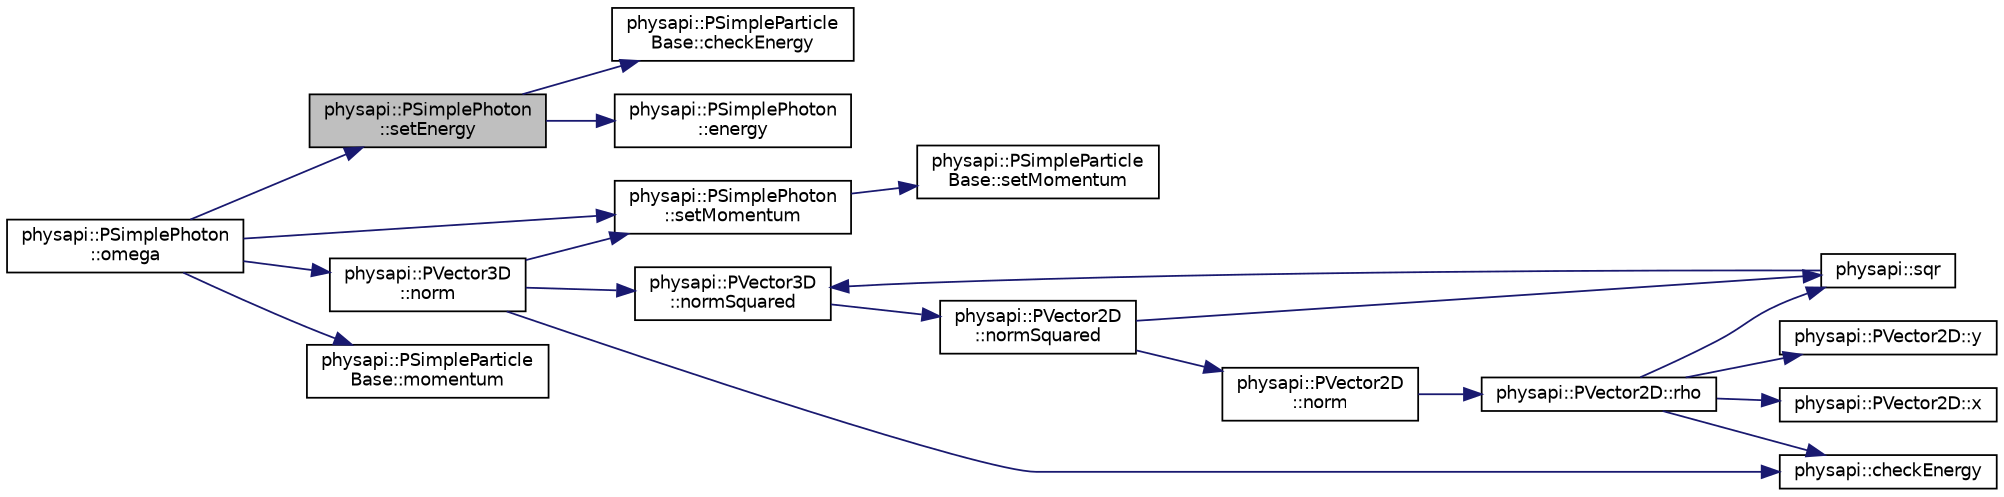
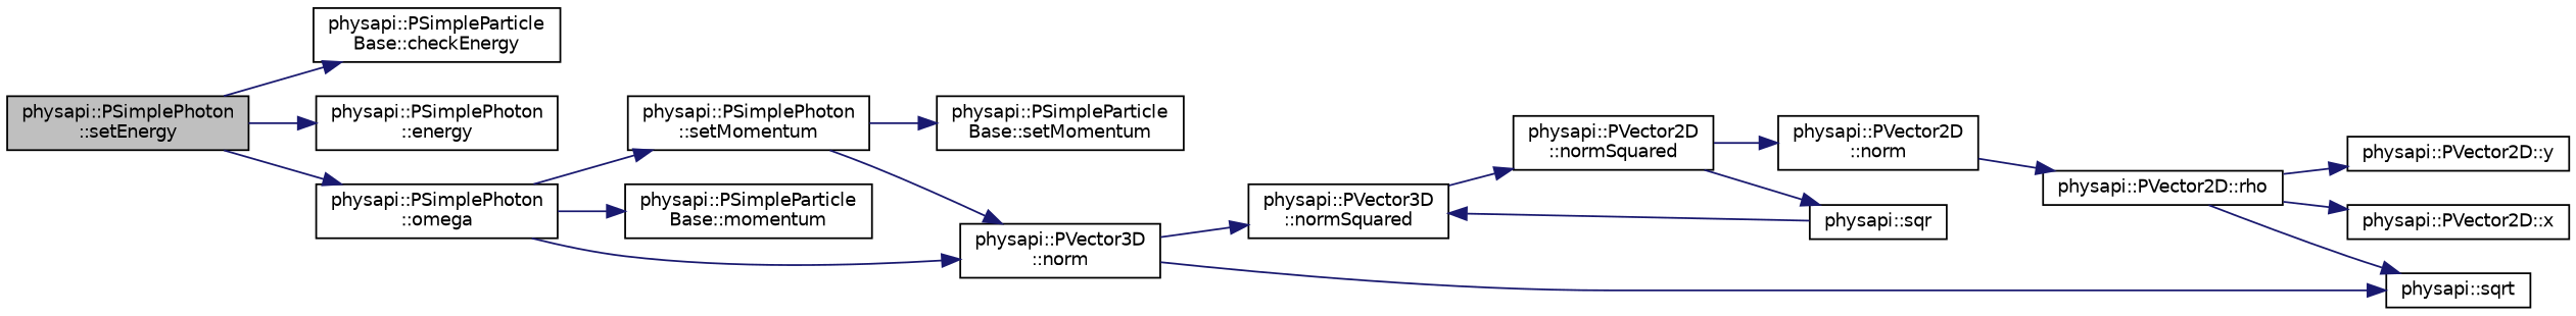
  digraph {
    fontname="DejaVu Sans"
    rankdir=LR
    node [color=black fillcolor=white fontname="DejaVu Sans" fontsize=10 shape=record style=filled]
    edge [color=midnightblue fontname="DejaVu Sans" fontsize=10 labelfontname=Helvetica labelfontsize=10 style=solid]
    n1 [fillcolor=grey75 fontcolor=black height=0.2 label="physapi::PSimplePhoton\l::setEnergy" width=0.4]
    n2 [height=0.2 label="physapi::PSimpleParticle\lBase::checkEnergy" width=0.4]
    n3 [height=0.2 label="physapi::PSimplePhoton\l::energy" width=0.4]
    n4 [height=0.2 label="physapi::PSimplePhoton\l::omega" width=0.4]
    n5 [height=0.2 label="physapi::PSimplePhoton\l::setMomentum" width=0.4]
    n6 [height=0.2 label="physapi::PSimpleParticle\lBase::momentum" width=0.4]
    n7 [height=0.2 label="physapi::PVector3D\l::norm" width=0.4]
    n8 [height=0.2 label="physapi::PSimpleParticle\lBase::setMomentum" width=0.4]
    n9 [height=0.2 label="physapi::PVector3D\l::normSquared" width=0.4]
-   n10 [height=0.2 label="physapi::checkEnergy" width=0.4]
+   n10 [height=0.2 label="physapi::sqrt" width=0.4]
    n11 [height=0.2 label="physapi::PVector2D\l::normSquared" width=0.4]
    n12 [height=0.2 label="physapi::sqr" width=0.4]
    n13 [height=0.2 label="physapi::PVector2D\l::norm" width=0.4]
    n14 [height=0.2 label="physapi::PVector2D::rho" width=0.4]
    n15 [height=0.2 label="physapi::PVector2D::x" width=0.4]
    n16 [height=0.2 label="physapi::PVector2D::y" width=0.4]
    n1 -> n2
    n1 -> n3
-   n4 -> n1
+   n1 -> n4
    n4 -> n5
    n4 -> n6
    n4 -> n7
-   n7 -> n5
+   n5 -> n7
    n5 -> n8
    n7 -> n9
    n7 -> n10
    n9 -> n11
    n11 -> n12
    n11 -> n13
    n12 -> n9
    n13 -> n14
    n14 -> n10
-   n14 -> n12
    n14 -> n15
    n14 -> n16
  }
